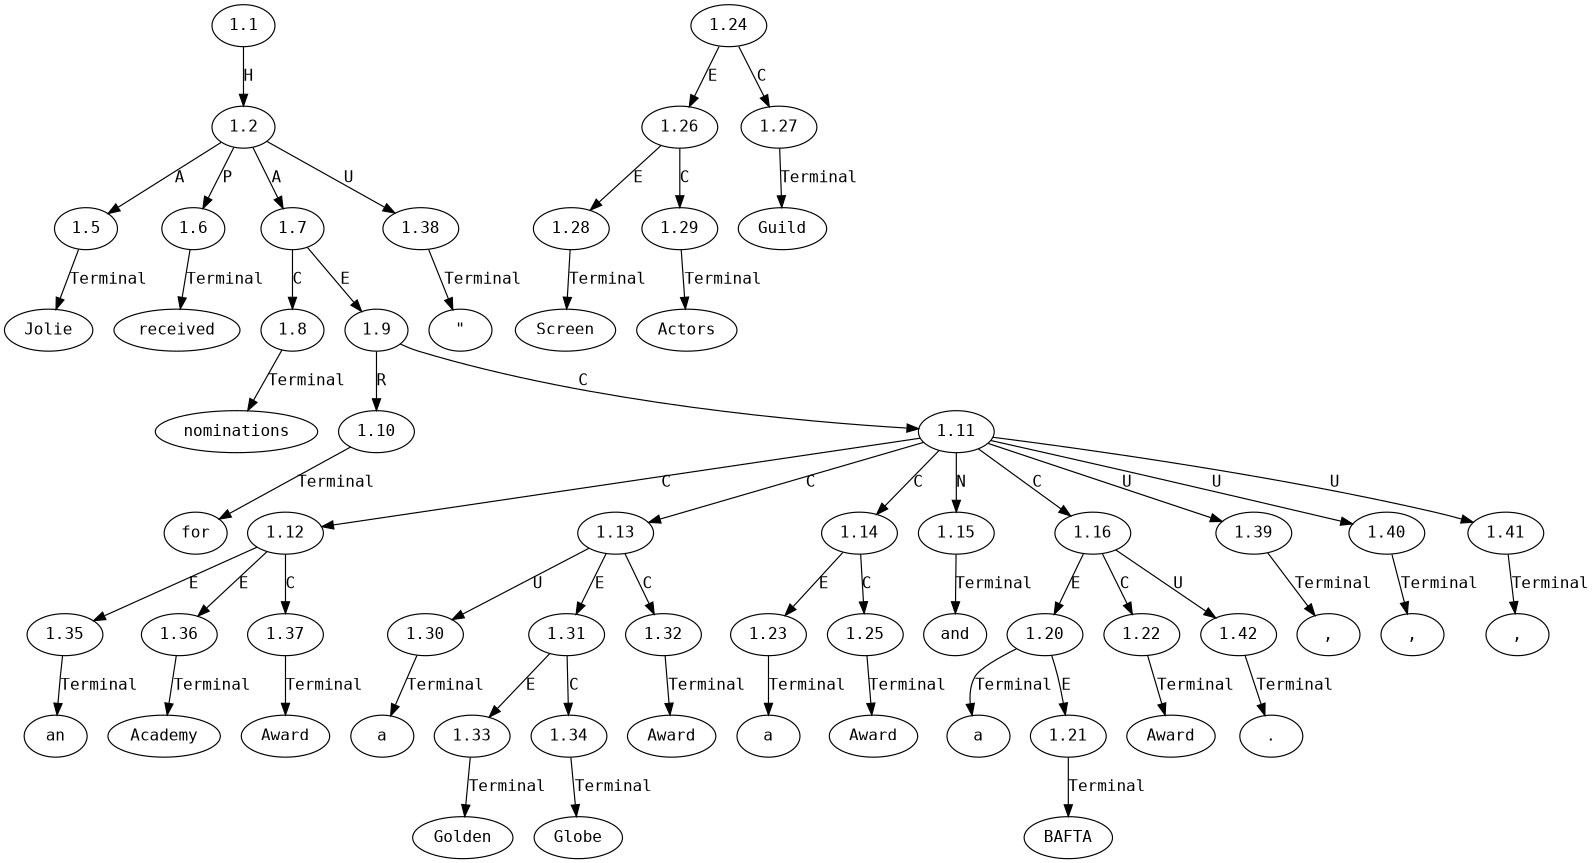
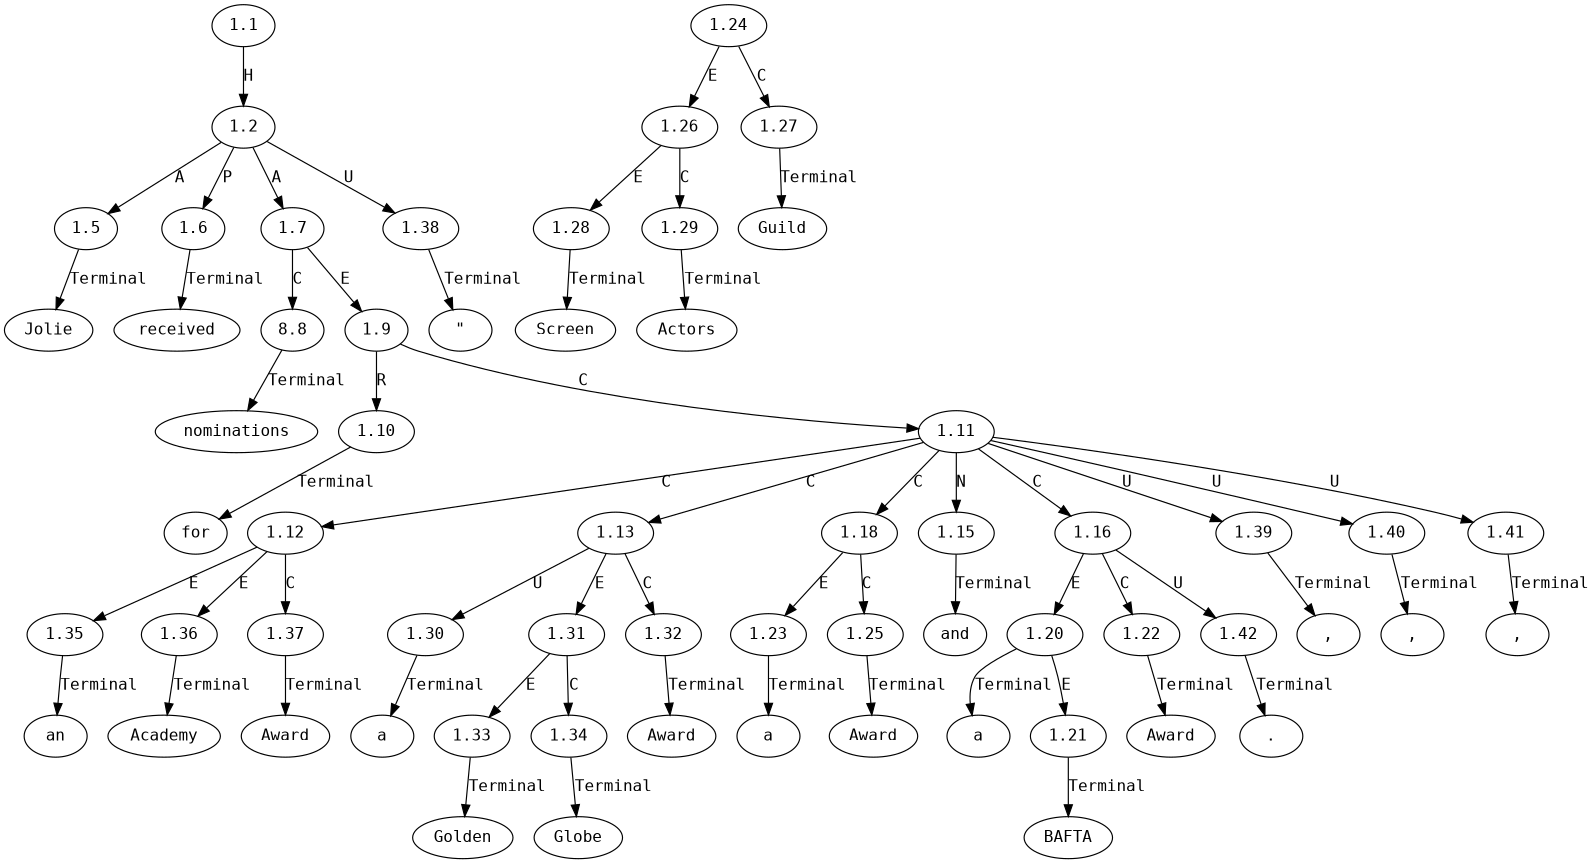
  digraph {
    fontname="DejaVu Sans Mono"
    node [fontname="DejaVu Sans Mono" ordering=out]
    edge [fontname="DejaVu Sans Mono" ordering=out]
    n1 [label="\""]
    n2 [label=a]
    n3 [label=Golden]
    n4 [label=Globe]
    n5 [label=Award]
    n6 [label=","]
    n7 [label=a]
    n8 [label=Screen]
    n9 [label=Actors]
    n10 [label=Guild]
    n11 [label=Award]
    n12 [label=Jolie]
    n13 [label=","]
    n14 [label=and]
    n15 [label=a]
    n16 [label=BAFTA]
    n17 [label=Award]
    n18 [label="."]
    n19 [label=received]
    n20 [label=nominations]
    n21 [label=for]
    n22 [label=an]
    n23 [label=Academy]
    n24 [label=Award]
    n25 [label=","]
    n26 [label=1.1]
    n27 [label=1.2]
    n28 [label=1.5]
    n29 [label=1.6]
    n30 [label=1.7]
    n31 [label=1.38]
-   n32 [label=1.8]
+   n32 [label=8.8]
    n33 [label=1.9]
    n34 [label=1.10]
    n35 [label=1.11]
    n36 [label=1.12]
    n37 [label=1.13]
-   n38 [label=1.14]
+   n38 [label=1.18]
    n39 [label=1.15]
    n40 [label=1.16]
    n41 [label=1.39]
    n42 [label=1.40]
    n43 [label=1.41]
    n44 [label=1.35]
    n45 [label=1.36]
    n46 [label=1.37]
    n47 [label=1.30]
    n48 [label=1.31]
    n49 [label=1.32]
    n50 [label=1.23]
    n51 [label=1.25]
    n52 [label=1.20]
    n53 [label=1.22]
    n54 [label=1.42]
    n55 [label=1.33]
    n56 [label=1.34]
    n57 [label=1.24]
    n58 [label=1.26]
    n59 [label=1.27]
    n60 [label=1.21]
    n61 [label=1.28]
    n62 [label=1.29]
    n26 -> n27 [label=H]
    n27 -> n28 [label=A]
    n27 -> n29 [label=P]
    n27 -> n30 [label=A]
    n27 -> n31 [label=U]
    n28 -> n12 [label=Terminal]
    n29 -> n19 [label=Terminal]
    n30 -> n32 [label=C]
    n30 -> n33 [label=E]
    n31 -> n1 [label=Terminal]
    n32 -> n20 [label=Terminal]
    n33 -> n34 [label=R]
    n33 -> n35 [label=C]
    n34 -> n21 [label=Terminal]
    n35 -> n36 [label=C]
    n35 -> n37 [label=C]
    n35 -> n38 [label=C]
    n35 -> n39 [label=N]
    n35 -> n40 [label=C]
    n35 -> n41 [label=U]
    n35 -> n42 [label=U]
    n35 -> n43 [label=U]
    n36 -> n44 [label=E]
    n36 -> n45 [label=E]
    n36 -> n46 [label=C]
    n37 -> n47 [label=U]
    n37 -> n48 [label=E]
    n37 -> n49 [label=C]
    n38 -> n50 [label=E]
    n38 -> n51 [label=C]
    n39 -> n14 [label=Terminal]
    n40 -> n52 [label=E]
    n40 -> n53 [label=C]
    n40 -> n54 [label=U]
    n41 -> n25 [label=Terminal]
    n42 -> n6 [label=Terminal]
    n43 -> n13 [label=Terminal]
    n44 -> n22 [label=Terminal]
    n45 -> n23 [label=Terminal]
    n46 -> n24 [label=Terminal]
    n47 -> n2 [label=Terminal]
    n48 -> n55 [label=E]
    n48 -> n56 [label=C]
    n49 -> n5 [label=Terminal]
    n50 -> n7 [label=Terminal]
    n51 -> n11 [label=Terminal]
    n52 -> n15 [label=Terminal]
    n52 -> n60 [label=E]
    n53 -> n17 [label=Terminal]
    n54 -> n18 [label=Terminal]
    n55 -> n3 [label=Terminal]
    n56 -> n4 [label=Terminal]
    n57 -> n58 [label=E]
    n57 -> n59 [label=C]
    n58 -> n61 [label=E]
    n58 -> n62 [label=C]
    n59 -> n10 [label=Terminal]
    n60 -> n16 [label=Terminal]
    n61 -> n8 [label=Terminal]
    n62 -> n9 [label=Terminal]
  }
